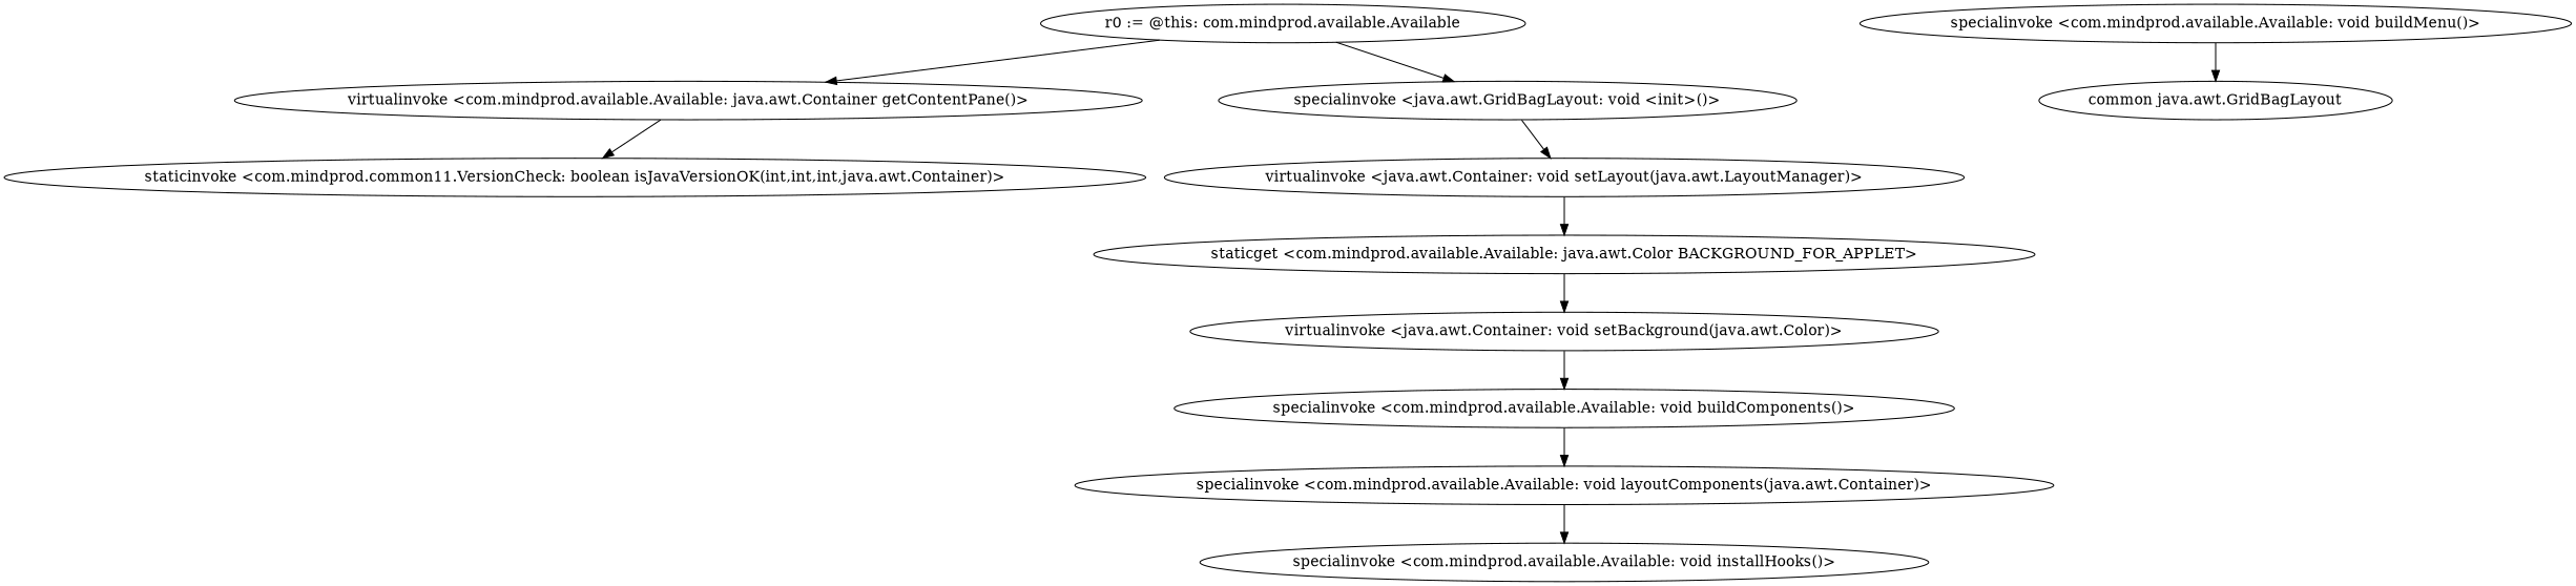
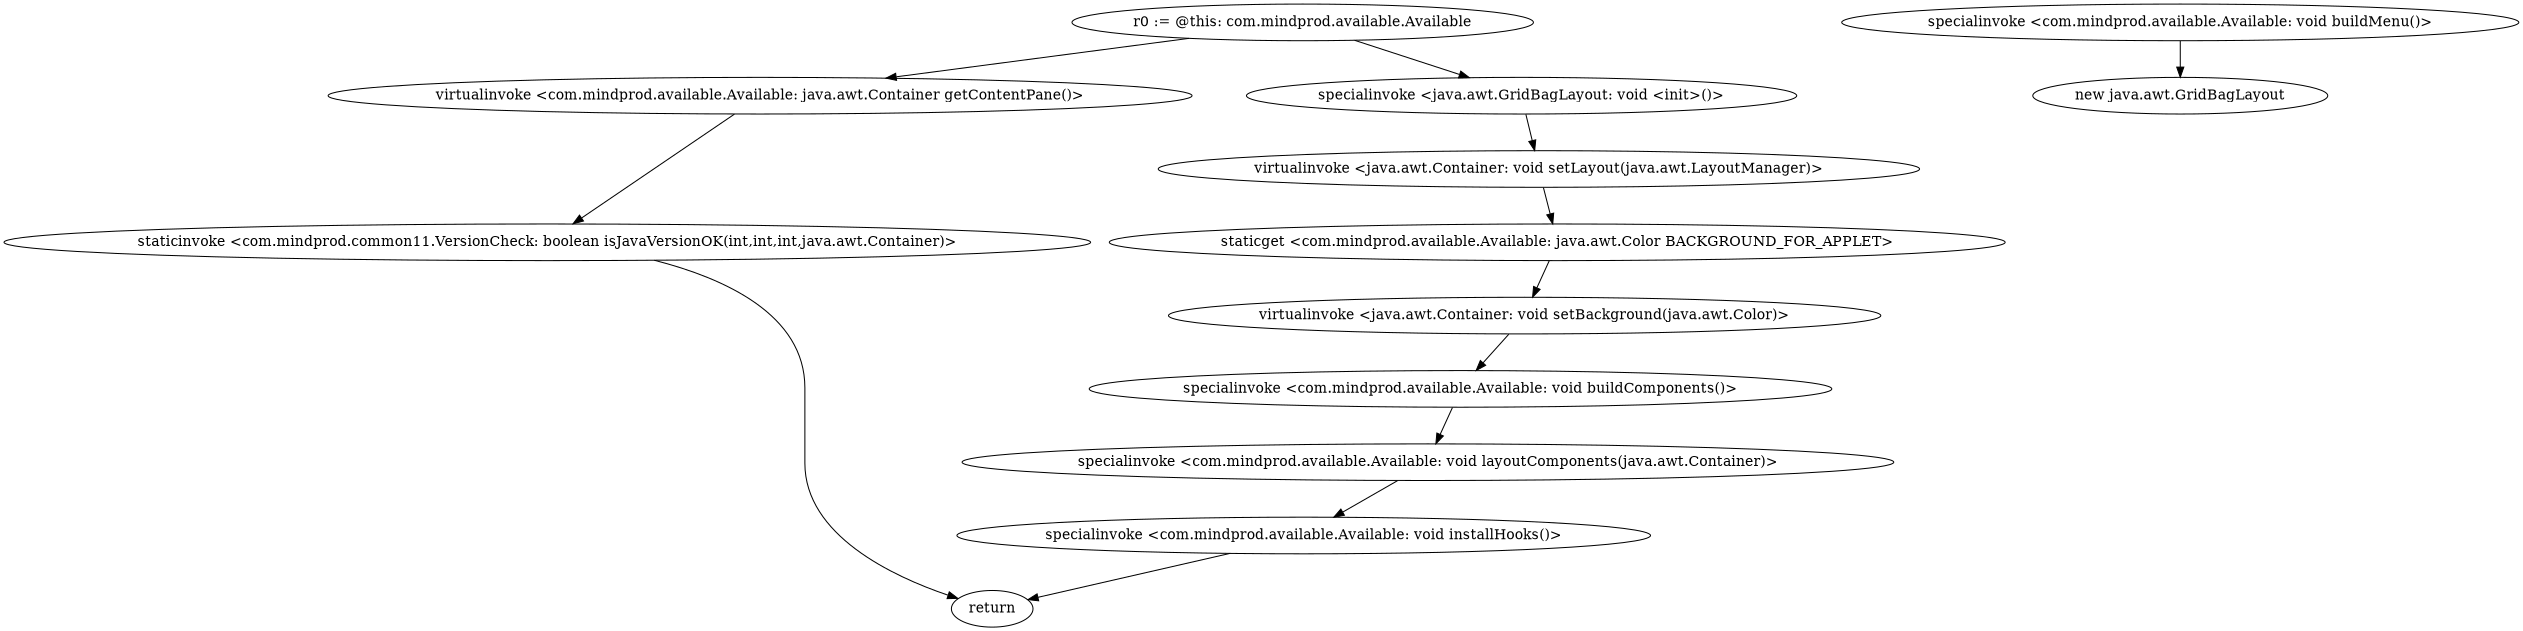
  digraph {
    "r0 := @this: com.mindprod.available.Available"
    "virtualinvoke <com.mindprod.available.Available: java.awt.Container getContentPane()>"
    "specialinvoke <java.awt.GridBagLayout: void <init>()>"
    "staticinvoke <com.mindprod.common11.VersionCheck: boolean isJavaVersionOK(int,int,int,java.awt.Container)>"
+   return
    "specialinvoke <com.mindprod.available.Available: void buildMenu()>"
-   "new java.awt.GridBagLayout" [label="common java.awt.GridBagLayout"]
+   "new java.awt.GridBagLayout"
    "virtualinvoke <java.awt.Container: void setLayout(java.awt.LayoutManager)>"
    "staticget <com.mindprod.available.Available: java.awt.Color BACKGROUND_FOR_APPLET>"
    "virtualinvoke <java.awt.Container: void setBackground(java.awt.Color)>"
    "specialinvoke <com.mindprod.available.Available: void buildComponents()>"
    "specialinvoke <com.mindprod.available.Available: void layoutComponents(java.awt.Container)>"
    "specialinvoke <com.mindprod.available.Available: void installHooks()>"
    "r0 := @this: com.mindprod.available.Available" -> "virtualinvoke <com.mindprod.available.Available: java.awt.Container getContentPane()>"
    "r0 := @this: com.mindprod.available.Available" -> "specialinvoke <java.awt.GridBagLayout: void <init>()>"
    "virtualinvoke <com.mindprod.available.Available: java.awt.Container getContentPane()>" -> "staticinvoke <com.mindprod.common11.VersionCheck: boolean isJavaVersionOK(int,int,int,java.awt.Container)>"
    "specialinvoke <java.awt.GridBagLayout: void <init>()>" -> "virtualinvoke <java.awt.Container: void setLayout(java.awt.LayoutManager)>"
+   "staticinvoke <com.mindprod.common11.VersionCheck: boolean isJavaVersionOK(int,int,int,java.awt.Container)>" -> return
    "specialinvoke <com.mindprod.available.Available: void buildMenu()>" -> "new java.awt.GridBagLayout"
    "virtualinvoke <java.awt.Container: void setLayout(java.awt.LayoutManager)>" -> "staticget <com.mindprod.available.Available: java.awt.Color BACKGROUND_FOR_APPLET>"
    "staticget <com.mindprod.available.Available: java.awt.Color BACKGROUND_FOR_APPLET>" -> "virtualinvoke <java.awt.Container: void setBackground(java.awt.Color)>"
    "virtualinvoke <java.awt.Container: void setBackground(java.awt.Color)>" -> "specialinvoke <com.mindprod.available.Available: void buildComponents()>"
    "specialinvoke <com.mindprod.available.Available: void buildComponents()>" -> "specialinvoke <com.mindprod.available.Available: void layoutComponents(java.awt.Container)>"
    "specialinvoke <com.mindprod.available.Available: void layoutComponents(java.awt.Container)>" -> "specialinvoke <com.mindprod.available.Available: void installHooks()>"
+   "specialinvoke <com.mindprod.available.Available: void installHooks()>" -> return
  }
